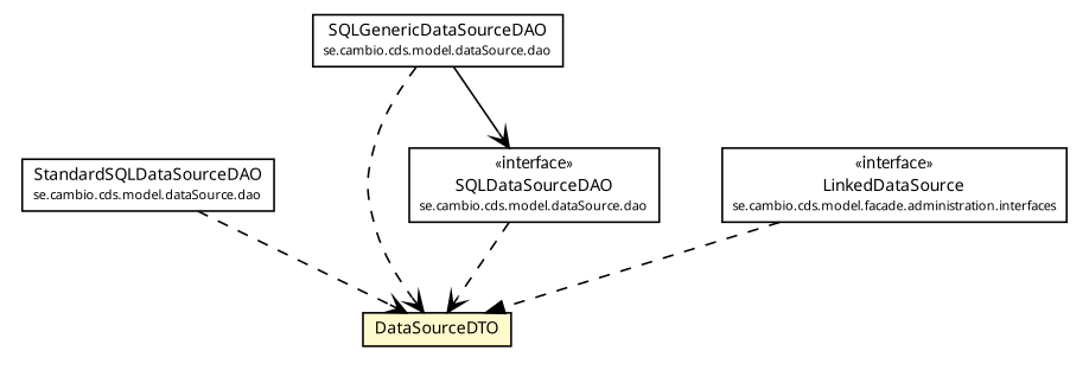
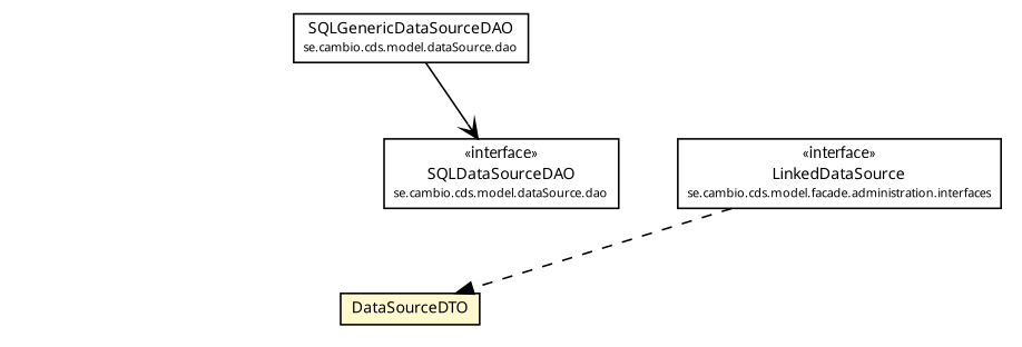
  digraph {
    fontname=Lato
    nodesep=0.25
    ranksep=0.5
    node [fontcolor=black fontname=Lato fontsize=9.0 shape=plaintext]
    edge [arrowhead=open color=black fontcolor=black fontname=Lato fontsize=10.0 headport=p labelfontname="Trebuchet MS" labelfontsize=10 style=dashed tailport=p]
    n1 [label=<<table title="se.cambio.cds.model.dataSource.dto.DataSourceDTO" border="0" cellborder="1" cellspacing="0" cellpadding="2" port="p" bgcolor="lemonChiffon" href="./DataSourceDTO.html"> 		<tr><td><table border="0" cellspacing="0" cellpadding="1"> <tr><td align="center" balign="center"><font face="Trebuchet MS"> DataSourceDTO </font></td></tr> 		</table></td></tr> 		</table>>]
-   n2 [label=<<table title="se.cambio.cds.model.dataSource.dao.StandardSQLDataSourceDAO" border="0" cellborder="1" cellspacing="0" cellpadding="2" port="p" href="../dao/StandardSQLDataSourceDAO.html"> 		<tr><td><table border="0" cellspacing="0" cellpadding="1"> <tr><td align="center" balign="center"><font face="Trebuchet MS"> StandardSQLDataSourceDAO </font></td></tr> <tr><td align="center" balign="center"><font face="Trebuchet MS" point-size="7.0"> se.cambio.cds.model.dataSource.dao </font></td></tr> 		</table></td></tr> 		</table>>]
    n3 [label=<<table title="se.cambio.cds.model.dataSource.dao.SQLGenericDataSourceDAO" border="0" cellborder="1" cellspacing="0" cellpadding="2" port="p" href="../dao/SQLGenericDataSourceDAO.html"> 		<tr><td><table border="0" cellspacing="0" cellpadding="1"> <tr><td align="center" balign="center"><font face="Trebuchet MS"> SQLGenericDataSourceDAO </font></td></tr> <tr><td align="center" balign="center"><font face="Trebuchet MS" point-size="7.0"> se.cambio.cds.model.dataSource.dao </font></td></tr> 		</table></td></tr> 		</table>>]
    n4 [label=<<table title="se.cambio.cds.model.dataSource.dao.SQLDataSourceDAO" border="0" cellborder="1" cellspacing="0" cellpadding="2" port="p" href="../dao/SQLDataSourceDAO.html"> 		<tr><td><table border="0" cellspacing="0" cellpadding="1"> <tr><td align="center" balign="center"> &#171;interface&#187; </td></tr> <tr><td align="center" balign="center"><font face="Trebuchet MS"> SQLDataSourceDAO </font></td></tr> <tr><td align="center" balign="center"><font face="Trebuchet MS" point-size="7.0"> se.cambio.cds.model.dataSource.dao </font></td></tr> 		</table></td></tr> 		</table>>]
    n5 [label=<<table title="se.cambio.cds.model.facade.administration.interfaces.LinkedDataSource" border="0" cellborder="1" cellspacing="0" cellpadding="2" port="p" href="../../facade/administration/interfaces/LinkedDataSource.html"> 		<tr><td><table border="0" cellspacing="0" cellpadding="1"> <tr><td align="center" balign="center"> &#171;interface&#187; </td></tr> <tr><td align="center" balign="center"><font face="Trebuchet MS"> LinkedDataSource </font></td></tr> <tr><td align="center" balign="center"><font face="Trebuchet MS" point-size="7.0"> se.cambio.cds.model.facade.administration.interfaces </font></td></tr> 		</table></td></tr> 		</table>>]
-   n2 -> n1
-   n3 -> n1
    n3 -> n4 [style=""]
-   n4 -> n1
    n5 -> n1 [arrowhead=normal]
  }
